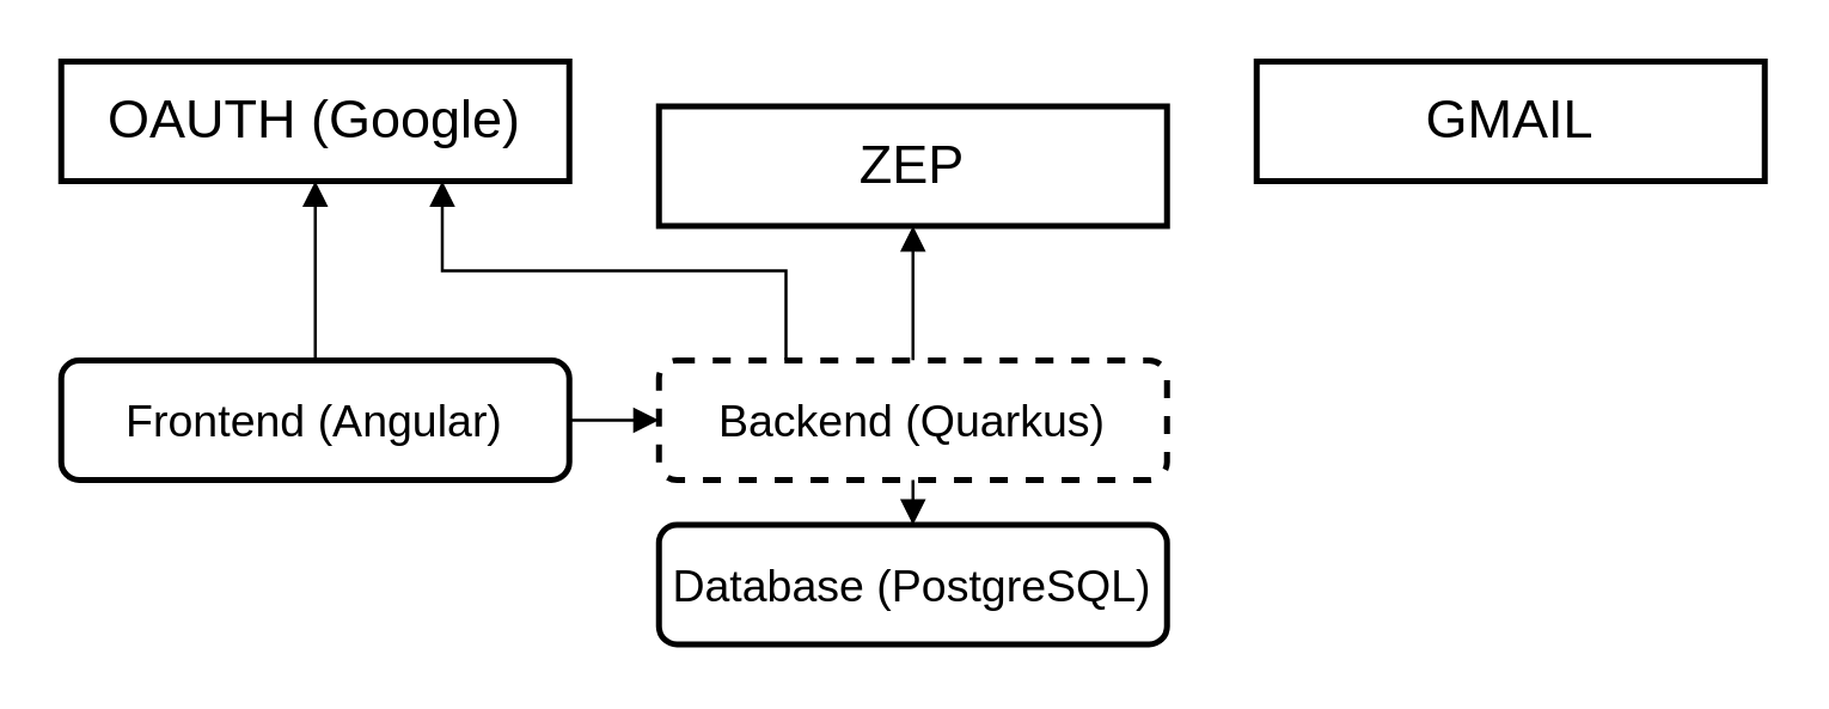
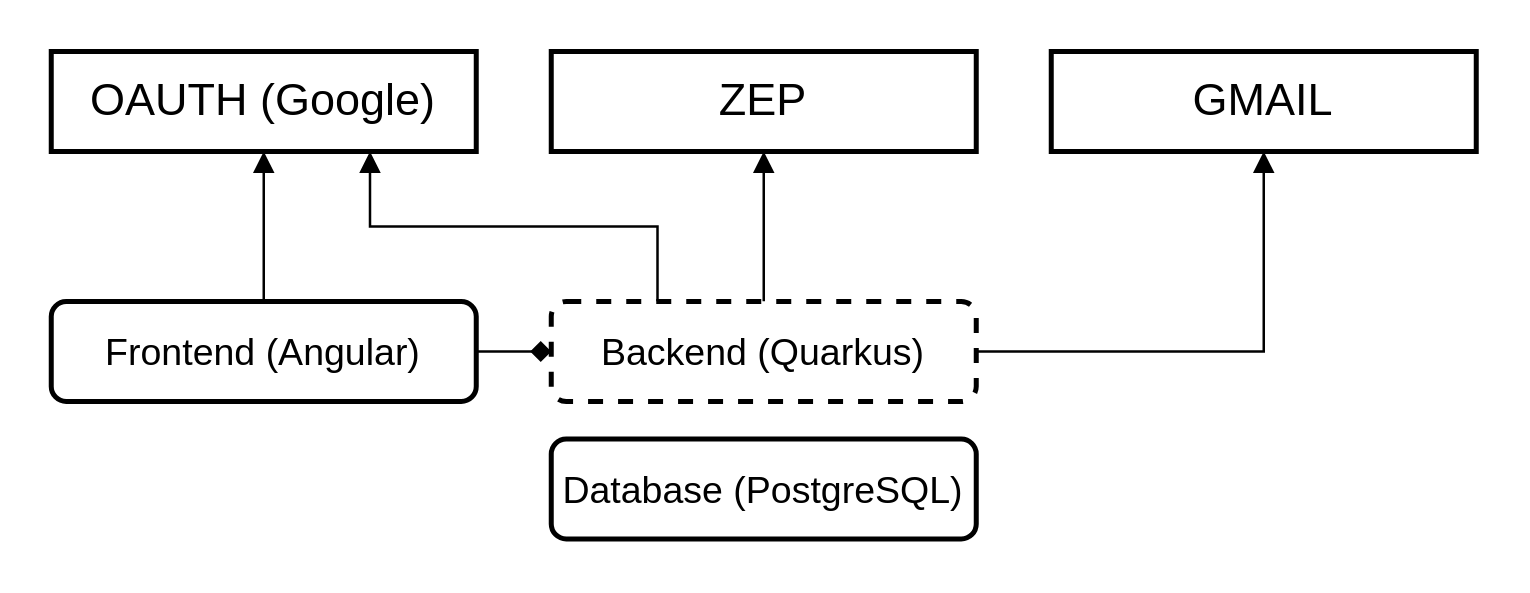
  <mxCell id="0" />
  <mxCell id="1" parent="0" />
  <mxCell id="2" style="edgeStyle=orthogonalEdgeStyle;rounded=0;orthogonalLoop=1;jettySize=auto;html=1;exitX=0.25;exitY=0;exitDx=0;exitDy=0;entryX=0.75;entryY=1;entryDx=0;entryDy=0;endArrow=block;endFill=1;" edge="1" parent="1" source="5" target="6"><mxGeometry relative="1" as="geometry"><Array as="points"><mxPoint x="262" y="90" /><mxPoint x="148" y="90" /></Array></mxGeometry></mxCell>
- <mxCell id="3" style="edgeStyle=orthogonalEdgeStyle;rounded=0;orthogonalLoop=1;jettySize=auto;html=1;entryX=0.5;entryY=0;entryDx=0;entryDy=0;endArrow=block;endFill=1;" edge="1" parent="1" source="5" target="12"><mxGeometry relative="1" as="geometry" /></mxCell>
+ <mxCell id="3" style="edgeStyle=orthogonalEdgeStyle;rounded=0;orthogonalLoop=1;jettySize=auto;html=1;endArrow=block;endFill=1;" edge="1" parent="1" source="5" target="8"><mxGeometry relative="1" as="geometry" /></mxCell>
  <mxCell id="4" style="edgeStyle=orthogonalEdgeStyle;rounded=0;orthogonalLoop=1;jettySize=auto;html=1;exitX=0.5;exitY=0;exitDx=0;exitDy=0;entryX=0.5;entryY=1;entryDx=0;entryDy=0;endArrow=block;endFill=1;" edge="1" parent="1" source="5" target="7"><mxGeometry relative="1" as="geometry" /></mxCell>
  <mxCell id="5" value="&lt;font style=&quot;font-size: 15px&quot;&gt;Backend (Quarkus)&lt;/font&gt;" style="rounded=1;whiteSpace=wrap;html=1;fontSize=18;align=center;strokeWidth=2;dashed=1;" vertex="1" parent="1"><mxGeometry x="220" y="120" width="170" height="40" as="geometry" /></mxCell>
  <mxCell id="6" value="OAUTH (Google)" style="rounded=0;whiteSpace=wrap;html=1;fontSize=18;strokeWidth=2;fontStyle=0" vertex="1" parent="1"><mxGeometry x="20" y="20" width="170" height="40" as="geometry" /></mxCell>
- <mxCell id="7" value="ZEP" style="rounded=0;whiteSpace=wrap;html=1;fontSize=18;strokeWidth=2;fontStyle=0" vertex="1" parent="1"><mxGeometry x="220" y="35" width="170" height="40" as="geometry" /></mxCell>
+ <mxCell id="7" value="ZEP" style="rounded=0;whiteSpace=wrap;html=1;fontSize=18;strokeWidth=2;fontStyle=0" vertex="1" parent="1"><mxGeometry x="220" y="20" width="170" height="40" as="geometry" /></mxCell>
  <mxCell id="8" value="GMAIL" style="rounded=0;whiteSpace=wrap;html=1;fontSize=18;strokeWidth=2;fontStyle=0" vertex="1" parent="1"><mxGeometry x="420" y="20" width="170" height="40" as="geometry" /></mxCell>
  <mxCell id="9" style="edgeStyle=orthogonalEdgeStyle;rounded=0;orthogonalLoop=1;jettySize=auto;html=1;entryX=0.5;entryY=1;entryDx=0;entryDy=0;endArrow=block;endFill=1;" edge="1" parent="1" source="11" target="6"><mxGeometry relative="1" as="geometry" /></mxCell>
- <mxCell id="10" style="edgeStyle=orthogonalEdgeStyle;rounded=0;orthogonalLoop=1;jettySize=auto;html=1;exitX=1;exitY=0.5;exitDx=0;exitDy=0;entryX=0;entryY=0.5;entryDx=0;entryDy=0;endArrow=block;endFill=1;" edge="1" parent="1" source="11" target="5"><mxGeometry relative="1" as="geometry"><Array as="points"><mxPoint x="200" y="140" /><mxPoint x="200" y="140" /></Array></mxGeometry></mxCell>
+ <mxCell id="10" style="edgeStyle=orthogonalEdgeStyle;rounded=0;orthogonalLoop=1;jettySize=auto;html=1;exitX=1;exitY=0.5;exitDx=0;exitDy=0;entryX=0;entryY=0.5;entryDx=0;entryDy=0;endArrow=diamond;endFill=1;" edge="1" parent="1" source="11" target="5"><mxGeometry relative="1" as="geometry"><Array as="points"><mxPoint x="200" y="140" /><mxPoint x="200" y="140" /></Array></mxGeometry></mxCell>
  <mxCell id="11" value="&lt;font style=&quot;font-size: 15px&quot;&gt;Frontend (Angular)&lt;/font&gt;" style="rounded=1;whiteSpace=wrap;html=1;fontSize=18;align=center;strokeWidth=2;" vertex="1" parent="1"><mxGeometry x="20" y="120" width="170" height="40" as="geometry" /></mxCell>
  <mxCell id="12" value="&lt;font style=&quot;font-size: 15px&quot;&gt;Database (PostgreSQL)&lt;/font&gt;" style="rounded=1;whiteSpace=wrap;html=1;fontSize=18;align=center;strokeWidth=2;" vertex="1" parent="1"><mxGeometry x="220" y="175" width="170" height="40" as="geometry" /></mxCell>
